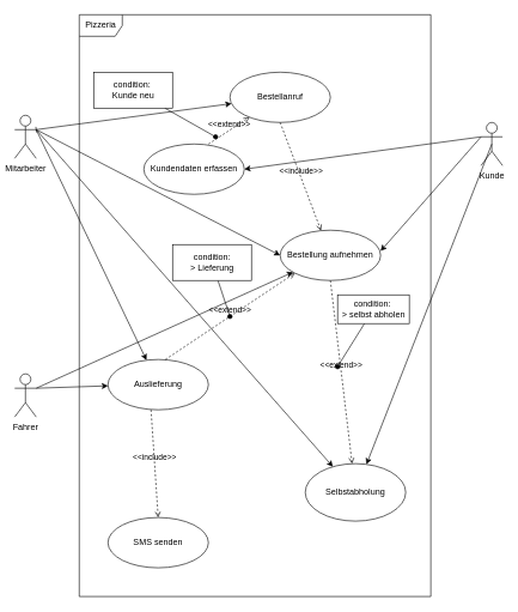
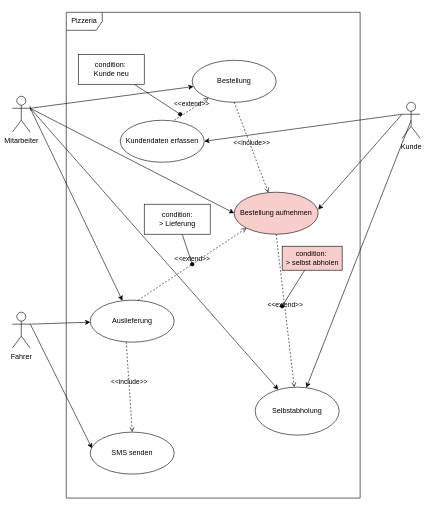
  <mxCell id="0" />
  <mxCell id="1" parent="0" />
  <mxCell id="2" value="Pizzeria" style="shape=umlFrame;whiteSpace=wrap;html=1;" vertex="1" parent="1"><mxGeometry x="110" y="20" width="490" height="810" as="geometry" /></mxCell>
  <mxCell id="3" style="edgeStyle=none;html=1;entryX=1;entryY=0.5;entryDx=0;entryDy=0;" edge="1" parent="1" target="15"><mxGeometry relative="1" as="geometry"><mxPoint x="670" y="190" as="sourcePoint" /></mxGeometry></mxCell>
  <mxCell id="4" style="edgeStyle=none;html=1;entryX=1;entryY=0.414;entryDx=0;entryDy=0;entryPerimeter=0;" edge="1" parent="1" target="19"><mxGeometry relative="1" as="geometry"><mxPoint x="670" y="190" as="sourcePoint" /></mxGeometry></mxCell>
  <mxCell id="5" style="edgeStyle=none;html=1;exitX=0.5;exitY=0.5;exitDx=0;exitDy=0;exitPerimeter=0;" edge="1" parent="1" source="6" target="17"><mxGeometry relative="1" as="geometry" /></mxCell>
  <mxCell id="6" value="Kunde&lt;br&gt;" style="shape=umlActor;verticalLabelPosition=bottom;verticalAlign=top;html=1;" vertex="1" parent="1"><mxGeometry x="670" y="170" width="30" height="60" as="geometry" /></mxCell>
  <mxCell id="7" style="edgeStyle=none;html=1;exitX=1;exitY=0.333;exitDx=0;exitDy=0;exitPerimeter=0;startArrow=baseDash;startFill=0;" edge="1" parent="1" source="11" target="20"><mxGeometry relative="1" as="geometry" /></mxCell>
  <mxCell id="8" style="edgeStyle=none;html=1;exitX=1;exitY=0.333;exitDx=0;exitDy=0;exitPerimeter=0;entryX=0;entryY=0.5;entryDx=0;entryDy=0;" edge="1" parent="1" source="11" target="19"><mxGeometry relative="1" as="geometry" /></mxCell>
  <mxCell id="9" style="edgeStyle=none;html=1;exitX=1;exitY=0.333;exitDx=0;exitDy=0;exitPerimeter=0;" edge="1" parent="1" source="11" target="17"><mxGeometry relative="1" as="geometry" /></mxCell>
  <mxCell id="10" style="edgeStyle=none;html=1;exitX=1;exitY=0.333;exitDx=0;exitDy=0;exitPerimeter=0;" edge="1" parent="1" source="11" target="16"><mxGeometry relative="1" as="geometry" /></mxCell>
  <mxCell id="11" value="Mitarbeiter&lt;br&gt;" style="shape=umlActor;verticalLabelPosition=bottom;verticalAlign=top;html=1;" vertex="1" parent="1"><mxGeometry x="20" y="160" width="30" height="60" as="geometry" /></mxCell>
  <mxCell id="12" style="edgeStyle=none;html=1;exitX=1;exitY=0.333;exitDx=0;exitDy=0;exitPerimeter=0;" edge="1" parent="1" source="14" target="16"><mxGeometry relative="1" as="geometry" /></mxCell>
- <mxCell id="13" style="edgeStyle=none;html=1;exitX=1;exitY=0.333;exitDx=0;exitDy=0;exitPerimeter=0;" edge="1" parent="1" source="14" target="19"><mxGeometry relative="1" as="geometry" /></mxCell>
+ <mxCell id="13" style="edgeStyle=none;html=1;exitX=1;exitY=0.333;exitDx=0;exitDy=0;exitPerimeter=0;entryX=0.021;entryY=0.386;entryDx=0;entryDy=0;entryPerimeter=0;" edge="1" parent="1" source="14" target="18"><mxGeometry relative="1" as="geometry" /></mxCell>
  <mxCell id="14" value="Fahrer&lt;br&gt;" style="shape=umlActor;verticalLabelPosition=bottom;verticalAlign=top;html=1;" vertex="1" parent="1"><mxGeometry x="20" y="520" width="30" height="60" as="geometry" /></mxCell>
  <mxCell id="15" value="Kundendaten erfassen" style="ellipse;whiteSpace=wrap;html=1;" vertex="1" parent="1"><mxGeometry x="200" y="200" width="140" height="70" as="geometry" /></mxCell>
  <mxCell id="16" value="Auslieferung" style="ellipse;whiteSpace=wrap;html=1;" vertex="1" parent="1"><mxGeometry x="150" y="500" width="140" height="70" as="geometry" /></mxCell>
  <mxCell id="17" value="Selbstabholung" style="ellipse;whiteSpace=wrap;html=1;" vertex="1" parent="1"><mxGeometry x="425" y="645" width="140" height="80" as="geometry" /></mxCell>
  <mxCell id="18" value="SMS senden" style="ellipse;whiteSpace=wrap;html=1;" vertex="1" parent="1"><mxGeometry x="150" y="720" width="140" height="70" as="geometry" /></mxCell>
- <mxCell id="19" value="Bestellung aufnehmen" style="ellipse;whiteSpace=wrap;html=1;" vertex="1" parent="1"><mxGeometry x="390" y="320" width="140" height="70" as="geometry" /></mxCell>
- <mxCell id="20" value="Bestellanruf" style="ellipse;whiteSpace=wrap;html=1;" vertex="1" parent="1"><mxGeometry x="320" y="100" width="140" height="70" as="geometry" /></mxCell>
+ <mxCell id="19" value="Bestellung aufnehmen" style="ellipse;whiteSpace=wrap;html=1;fillColor=#f8cecc;" vertex="1" parent="1"><mxGeometry x="390" y="320" width="140" height="70" as="geometry" /></mxCell>
+ <mxCell id="20" value="Bestellung" style="ellipse;whiteSpace=wrap;html=1;" vertex="1" parent="1"><mxGeometry x="320" y="100" width="140" height="70" as="geometry" /></mxCell>
  <mxCell id="21" style="edgeStyle=none;html=1;endArrow=oval;endFill=1;" edge="1" parent="1" source="22"><mxGeometry relative="1" as="geometry"><mxPoint x="300" y="190" as="targetPoint" /></mxGeometry></mxCell>
- <mxCell id="22" value="condition:&amp;nbsp;&lt;br&gt;Kunde neu" style="html=1;" vertex="1" parent="1"><mxGeometry x="130" y="100" width="110" height="50" as="geometry" /></mxCell>
+ <mxCell id="22" value="condition:&amp;nbsp;&lt;br&gt;Kunde neu" style="html=1;" vertex="1" parent="1"><mxGeometry x="130" y="90" width="110" height="50" as="geometry" /></mxCell>
  <mxCell id="23" style="edgeStyle=none;html=1;endArrow=oval;endFill=1;" edge="1" parent="1" source="24"><mxGeometry relative="1" as="geometry"><mxPoint x="320" y="440" as="targetPoint" /></mxGeometry></mxCell>
  <mxCell id="24" value="condition:&lt;br&gt;&amp;gt; Lieferung" style="html=1;" vertex="1" parent="1"><mxGeometry x="240" y="340" width="110" height="50" as="geometry" /></mxCell>
  <mxCell id="25" style="edgeStyle=none;html=1;endArrow=oval;endFill=1;" edge="1" parent="1" source="26"><mxGeometry relative="1" as="geometry"><mxPoint x="470" y="510" as="targetPoint" /></mxGeometry></mxCell>
- <mxCell id="26" value="condition:&amp;nbsp;&lt;br&gt;&amp;gt; selbst abholen" style="html=1;" vertex="1" parent="1"><mxGeometry x="470" y="410" width="100" height="40" as="geometry" /></mxCell>
+ <mxCell id="26" value="condition:&amp;nbsp;&lt;br&gt;&amp;gt; selbst abholen" style="html=1;fillColor=#f8cecc;" vertex="1" parent="1"><mxGeometry x="470" y="410" width="100" height="40" as="geometry" /></mxCell>
  <mxCell id="27" value="&amp;lt;&amp;lt;extend&amp;gt;&amp;gt;" style="html=1;verticalAlign=bottom;labelBackgroundColor=none;endArrow=open;endFill=0;dashed=1;" edge="1" parent="1" target="20"><mxGeometry width="160" relative="1" as="geometry"><mxPoint x="290" y="200" as="sourcePoint" /><mxPoint x="450" y="200" as="targetPoint" /></mxGeometry></mxCell>
  <mxCell id="28" value="&amp;lt;&amp;lt;extend&amp;gt;&amp;gt;" style="html=1;verticalAlign=bottom;labelBackgroundColor=none;endArrow=open;endFill=0;dashed=1;entryX=0;entryY=1;entryDx=0;entryDy=0;" edge="1" parent="1" target="19"><mxGeometry width="160" relative="1" as="geometry"><mxPoint x="230" y="500" as="sourcePoint" /><mxPoint x="390" y="500" as="targetPoint" /></mxGeometry></mxCell>
  <mxCell id="29" value="&amp;lt;&amp;lt;extend&amp;gt;&amp;gt;" style="html=1;verticalAlign=bottom;labelBackgroundColor=none;endArrow=open;endFill=0;dashed=1;" edge="1" parent="1" target="17"><mxGeometry width="160" relative="1" as="geometry"><mxPoint x="460" y="390" as="sourcePoint" /><mxPoint x="620" y="390" as="targetPoint" /></mxGeometry></mxCell>
  <mxCell id="30" value="&amp;lt;&amp;lt;include&amp;gt;&amp;gt;" style="html=1;verticalAlign=bottom;labelBackgroundColor=none;endArrow=open;endFill=0;dashed=1;entryX=0.5;entryY=0;entryDx=0;entryDy=0;" edge="1" parent="1" target="18"><mxGeometry width="160" relative="1" as="geometry"><mxPoint x="210" y="570" as="sourcePoint" /><mxPoint x="370" y="570" as="targetPoint" /></mxGeometry></mxCell>
  <mxCell id="31" value="&amp;lt;&amp;lt;include&amp;gt;&amp;gt;" style="html=1;verticalAlign=bottom;labelBackgroundColor=none;endArrow=open;endFill=0;dashed=1;" edge="1" parent="1" target="19"><mxGeometry width="160" relative="1" as="geometry"><mxPoint x="390" y="170" as="sourcePoint" /><mxPoint x="550" y="170" as="targetPoint" /></mxGeometry></mxCell>
